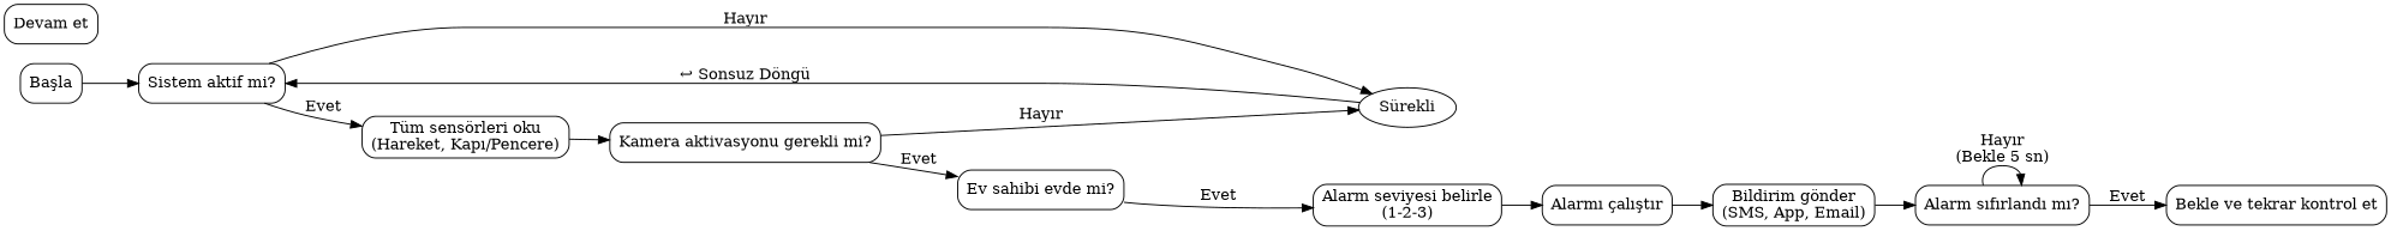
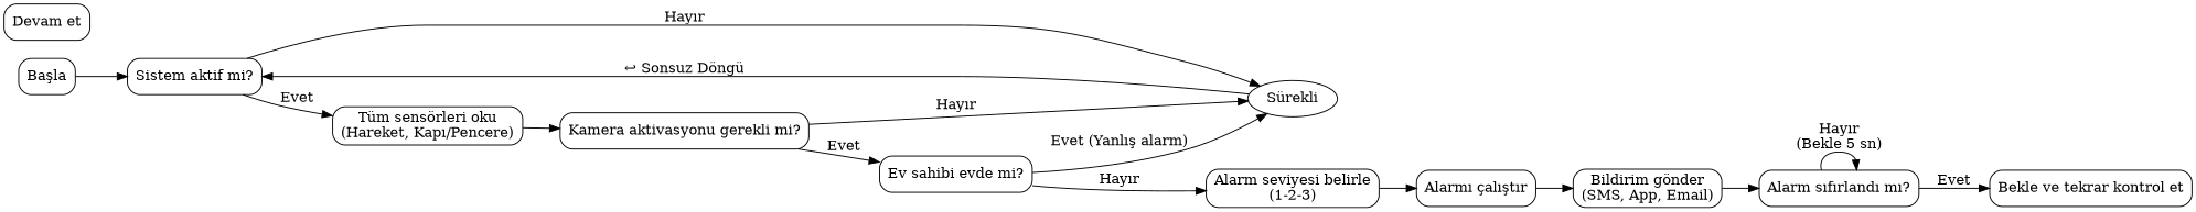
  digraph {
    rankdir=LR
    node [shape=box style=rounded]
    n1 [label="Başla"]
    n2 [label="Sistem aktif mi?"]
    n3 [label="Tüm sensörleri oku\n(Hareket, Kapı/Pencere)"]
    n4 [label="Sürekli" shape=oval]
    n5 [label="Kamera aktivasyonu gerekli mi?"]
    n6 [label="Ev sahibi evde mi?"]
    n7 [label="Alarm seviyesi belirle\n(1-2-3)"]
    n8 [label="Alarmı çalıştır"]
    n9 [label="Bildirim gönder\n(SMS, App, Email)"]
    n10 [label="Alarm sıfırlandı mı?"]
    n11 [label="Bekle ve tekrar kontrol et"]
    n12 [label="Devam et"]
    n1 -> n2
    n2 -> n3 [label=Evet]
    n2 -> n4 [label="Hayır"]
    n3 -> n5
    n4 -> n2 [label="↩ Sonsuz Döngü"]
    n5 -> n4 [label="Hayır"]
    n5 -> n6 [label=Evet]
-   n6 -> n7 [label=Evet]
+   n6 -> n4 [label="Evet (Yanlış alarm)"]
+   n6 -> n7 [label="Hayır"]
    n7 -> n8
    n8 -> n9
    n9 -> n10
    n10 -> n10 [label="Hayır\n(Bekle 5 sn)"]
    n10 -> n11 [label=Evet]
  }
